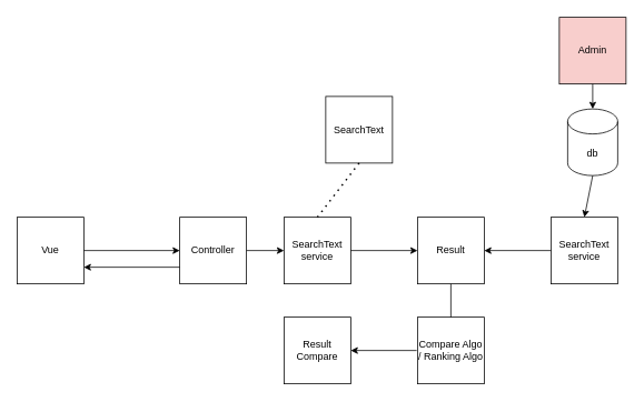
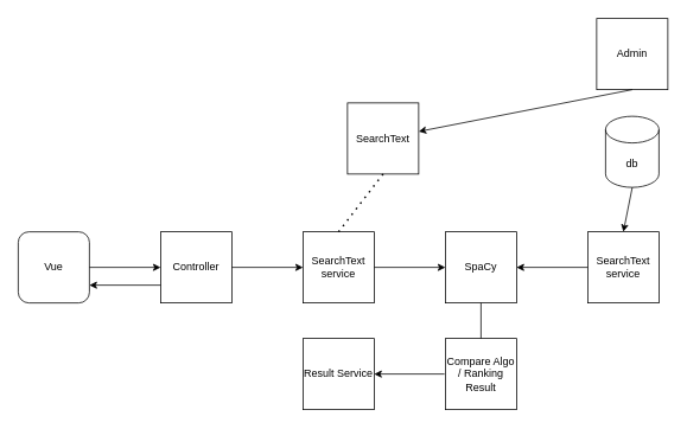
  <mxCell id="0" />
  <mxCell id="1" parent="0" />
- <mxCell id="2" value="Controller" style="whiteSpace=wrap;html=1;aspect=fixed;" vertex="1" parent="1"><mxGeometry x="215" y="260" width="80" height="80" as="geometry" /></mxCell>
+ <mxCell id="2" value="Controller" style="whiteSpace=wrap;html=1;aspect=fixed;" vertex="1" parent="1"><mxGeometry x="180" y="260" width="80" height="80" as="geometry" /></mxCell>
  <mxCell id="3" value="SearchText service" style="whiteSpace=wrap;html=1;aspect=fixed;" vertex="1" parent="1"><mxGeometry x="340" y="260" width="80" height="80" as="geometry" /></mxCell>
  <mxCell id="4" value="" style="endArrow=classic;html=1;entryX=0;entryY=0.5;entryDx=0;entryDy=0;" edge="1" parent="1" source="2" target="3"><mxGeometry width="50" height="50" relative="1" as="geometry"><mxPoint x="270" y="330" as="sourcePoint" /><mxPoint x="320" y="280" as="targetPoint" /></mxGeometry></mxCell>
- <mxCell id="5" value="Vue" style="whiteSpace=wrap;html=1;aspect=fixed;" vertex="1" parent="1"><mxGeometry x="20" y="260" width="80" height="80" as="geometry" /></mxCell>
+ <mxCell id="5" value="Vue" style="whiteSpace=wrap;html=1;aspect=fixed;rounded=1;" vertex="1" parent="1"><mxGeometry x="20" y="260" width="80" height="80" as="geometry" /></mxCell>
  <mxCell id="6" value="" style="endArrow=classic;html=1;entryX=0;entryY=0.5;entryDx=0;entryDy=0;exitX=1;exitY=0.5;exitDx=0;exitDy=0;" edge="1" parent="1" source="5" target="2"><mxGeometry width="50" height="50" relative="1" as="geometry"><mxPoint x="110" y="350" as="sourcePoint" /><mxPoint x="160" y="300" as="targetPoint" /></mxGeometry></mxCell>
  <mxCell id="7" value="SearchText" style="whiteSpace=wrap;html=1;aspect=fixed;" vertex="1" parent="1"><mxGeometry x="390" y="115" width="80" height="80" as="geometry" /></mxCell>
- <mxCell id="8" value="Result" style="whiteSpace=wrap;html=1;aspect=fixed;" vertex="1" parent="1"><mxGeometry x="500" y="260" width="80" height="80" as="geometry" /></mxCell>
+ <mxCell id="8" value="SpaCy" style="whiteSpace=wrap;html=1;aspect=fixed;" vertex="1" parent="1"><mxGeometry x="500" y="260" width="80" height="80" as="geometry" /></mxCell>
  <mxCell id="9" value="" style="endArrow=classic;html=1;entryX=0;entryY=0.5;entryDx=0;entryDy=0;" edge="1" parent="1" source="3" target="8"><mxGeometry width="50" height="50" relative="1" as="geometry"><mxPoint x="450" y="340" as="sourcePoint" /><mxPoint x="500" y="290" as="targetPoint" /></mxGeometry></mxCell>
  <mxCell id="10" value="" style="endArrow=none;dashed=1;html=1;dashPattern=1 3;strokeWidth=2;entryX=0.5;entryY=1;entryDx=0;entryDy=0;exitX=0.5;exitY=0;exitDx=0;exitDy=0;" edge="1" parent="1" source="3" target="7"><mxGeometry width="50" height="50" relative="1" as="geometry"><mxPoint x="360" y="260" as="sourcePoint" /><mxPoint x="410" y="210" as="targetPoint" /></mxGeometry></mxCell>
  <mxCell id="11" value="db" style="shape=cylinder3;whiteSpace=wrap;html=1;boundedLbl=1;backgroundOutline=1;size=15;" vertex="1" parent="1"><mxGeometry x="680" y="130" width="60" height="80" as="geometry" /></mxCell>
- <mxCell id="12" value="Admin" style="whiteSpace=wrap;html=1;aspect=fixed;fillColor=#f8cecc;" vertex="1" parent="1"><mxGeometry x="670" y="20" width="80" height="80" as="geometry" /></mxCell>
- <mxCell id="13" value="" style="endArrow=classic;html=1;exitX=0.5;exitY=1;exitDx=0;exitDy=0;entryX=0.5;entryY=0;entryDx=0;entryDy=0;entryPerimeter=0;" edge="1" parent="1" source="12" target="11"><mxGeometry width="50" height="50" relative="1" as="geometry"><mxPoint x="690" y="160" as="sourcePoint" /><mxPoint x="720" y="180" as="targetPoint" /></mxGeometry></mxCell>
+ <mxCell id="12" value="Admin" style="whiteSpace=wrap;html=1;aspect=fixed;" vertex="1" parent="1"><mxGeometry x="670" y="20" width="80" height="80" as="geometry" /></mxCell>
+ <mxCell id="13" value="" style="endArrow=classic;html=1;exitX=0.5;exitY=1;exitDx=0;exitDy=0;" edge="1" parent="1" source="12" target="7"><mxGeometry width="50" height="50" relative="1" as="geometry"><mxPoint x="690" y="160" as="sourcePoint" /><mxPoint x="720" y="180" as="targetPoint" /></mxGeometry></mxCell>
  <mxCell id="14" value="SearchText service" style="whiteSpace=wrap;html=1;aspect=fixed;" vertex="1" parent="1"><mxGeometry x="660" y="260" width="80" height="80" as="geometry" /></mxCell>
  <mxCell id="15" value="" style="endArrow=classic;html=1;entryX=0.5;entryY=0;entryDx=0;entryDy=0;exitX=0.5;exitY=1;exitDx=0;exitDy=0;exitPerimeter=0;" edge="1" parent="1" source="11" target="14"><mxGeometry width="50" height="50" relative="1" as="geometry"><mxPoint x="690" y="250" as="sourcePoint" /><mxPoint x="740" y="200" as="targetPoint" /></mxGeometry></mxCell>
  <mxCell id="16" value="" style="endArrow=classic;html=1;entryX=1;entryY=0.5;entryDx=0;entryDy=0;exitX=0;exitY=0.5;exitDx=0;exitDy=0;" edge="1" parent="1" source="14" target="8"><mxGeometry width="50" height="50" relative="1" as="geometry"><mxPoint x="620" y="340" as="sourcePoint" /><mxPoint x="670" y="290" as="targetPoint" /></mxGeometry></mxCell>
  <mxCell id="17" value="" style="endArrow=classic;html=1;exitX=0.5;exitY=1;exitDx=0;exitDy=0;" edge="1" parent="1" source="8"><mxGeometry width="50" height="50" relative="1" as="geometry"><mxPoint x="520" y="380" as="sourcePoint" /><mxPoint x="540" y="400" as="targetPoint" /></mxGeometry></mxCell>
- <mxCell id="18" value="Compare Algo / Ranking Algo" style="whiteSpace=wrap;html=1;aspect=fixed;direction=south;" vertex="1" parent="1"><mxGeometry x="500" y="380" width="80" height="80" as="geometry" /></mxCell>
+ <mxCell id="18" value="Compare Algo / Ranking Result" style="whiteSpace=wrap;html=1;aspect=fixed;direction=south;" vertex="1" parent="1"><mxGeometry x="500" y="380" width="80" height="80" as="geometry" /></mxCell>
  <mxCell id="19" value="" style="endArrow=classic;html=1;entryX=1;entryY=0.5;entryDx=0;entryDy=0;" edge="1" parent="1" target="20"><mxGeometry width="50" height="50" relative="1" as="geometry"><mxPoint x="499" y="420" as="sourcePoint" /><mxPoint x="430" y="420" as="targetPoint" /></mxGeometry></mxCell>
- <mxCell id="20" value="Result Compare" style="whiteSpace=wrap;html=1;aspect=fixed;" vertex="1" parent="1"><mxGeometry x="340" y="380" width="80" height="80" as="geometry" /></mxCell>
+ <mxCell id="20" value="Result Service" style="whiteSpace=wrap;html=1;aspect=fixed;" vertex="1" parent="1"><mxGeometry x="340" y="380" width="80" height="80" as="geometry" /></mxCell>
  <mxCell id="21" value="" style="endArrow=classic;html=1;exitX=0;exitY=0.75;exitDx=0;exitDy=0;entryX=1;entryY=0.75;entryDx=0;entryDy=0;" edge="1" parent="1" source="2" target="5"><mxGeometry width="50" height="50" relative="1" as="geometry"><mxPoint x="130" y="360" as="sourcePoint" /><mxPoint x="100" y="310" as="targetPoint" /></mxGeometry></mxCell>
